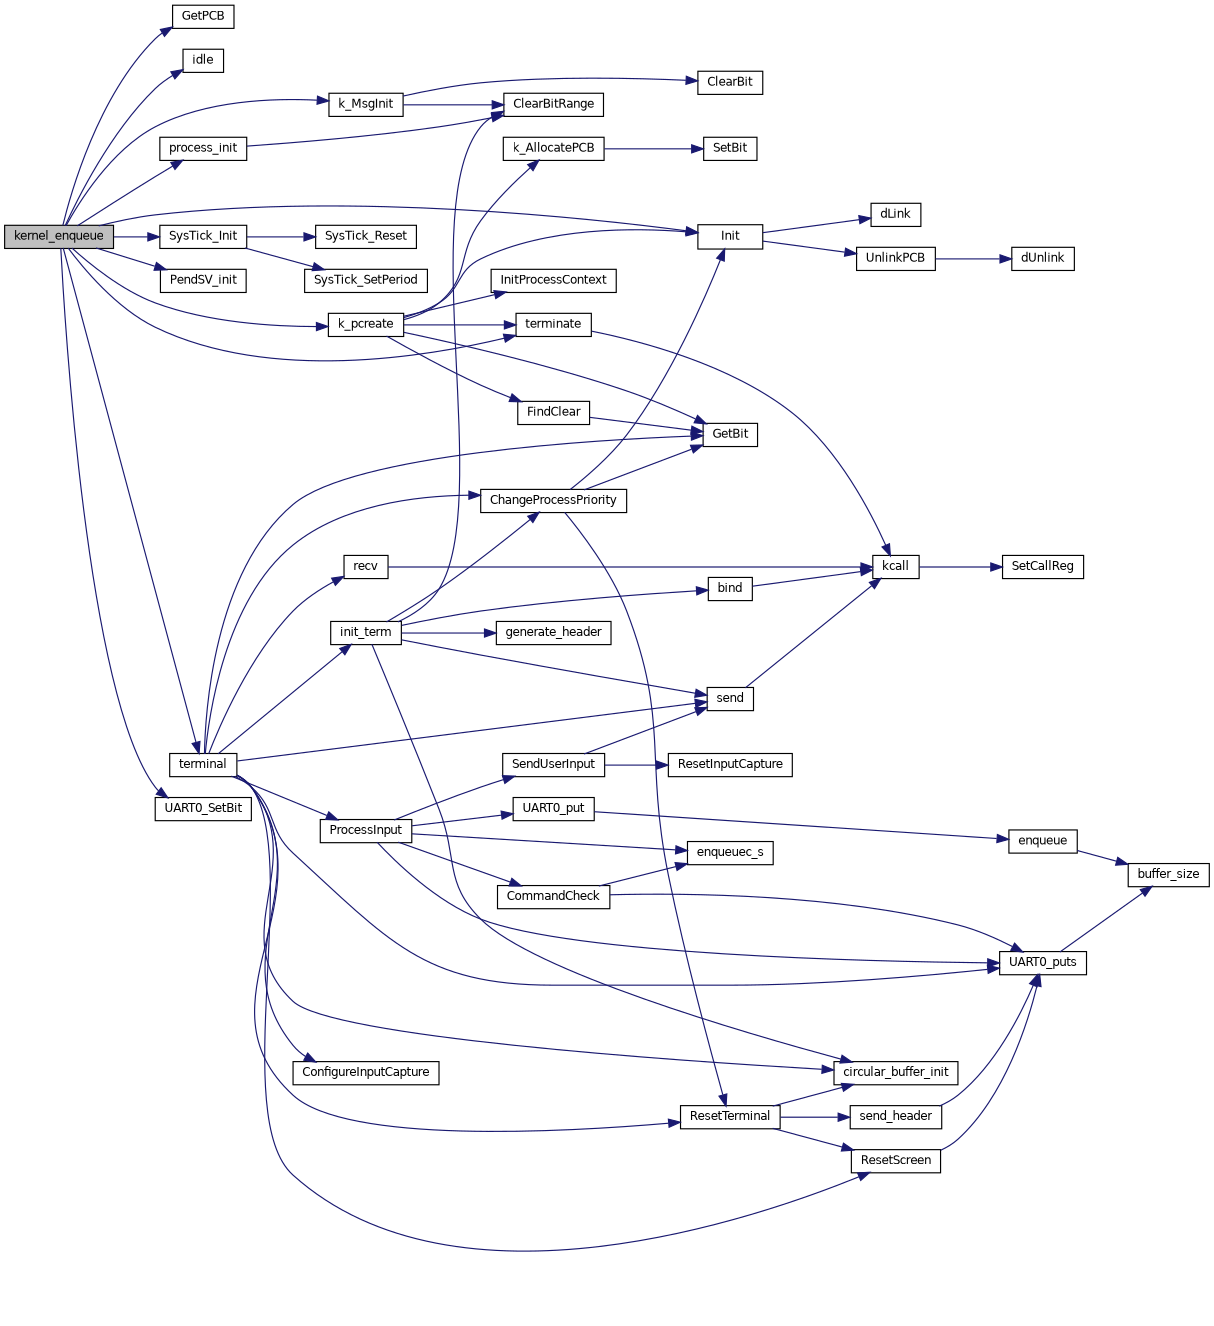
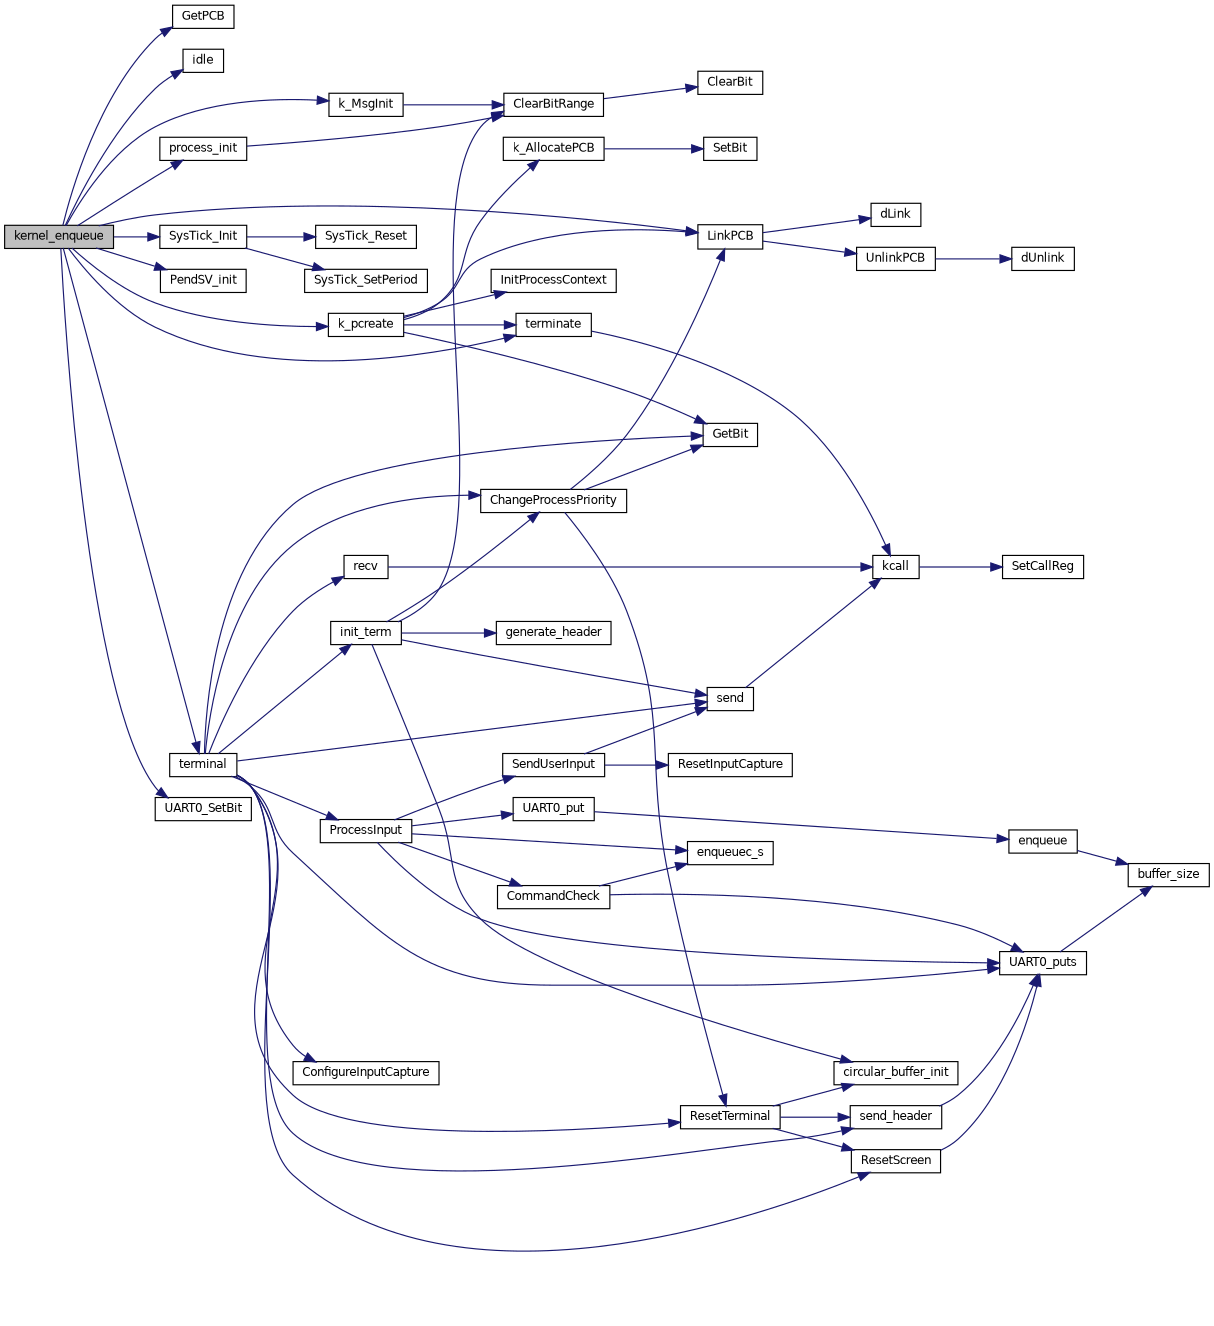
  digraph {
    rankdir=LR
    node [color=black fillcolor=white fontname=Helvetica fontsize=10 shape=record style=filled]
    edge [color=midnightblue fontname=Helvetica fontsize=10 labelfontname=Helvetica labelfontsize=10 style=solid]
    n1 [fillcolor=grey75 fontcolor=black height=0.2 label=kernel_enqueue width=0.4]
    n2 [height=0.2 label=GetPCB width=0.4]
    n3 [height=0.2 label=idle width=0.4]
    n4 [height=0.2 label=k_MsgInit width=0.4]
    n5 [height=0.2 label=k_pcreate width=0.4]
-   n6 [height=0.2 label=Init width=0.4]
+   n6 [height=0.2 label=LinkPCB width=0.4]
    n7 [height=0.2 label=terminate width=0.4]
    n8 [height=0.2 label=PendSV_init width=0.4]
    n9 [height=0.2 label=process_init width=0.4]
    n10 [height=0.2 label=SysTick_Init width=0.4]
    n11 [height=0.2 label=terminal width=0.4]
    n12 [height=0.2 label=UART0_SetBit width=0.4]
    n13 [height=0.2 label=ClearBitRange width=0.4]
-   n14 [height=0.2 label=FindClear width=0.4]
    n15 [height=0.2 label=GetBit width=0.4]
    n16 [height=0.2 label=InitProcessContext width=0.4]
    n17 [height=0.2 label=k_AllocatePCB width=0.4]
    n18 [height=0.2 label=dLink width=0.4]
    n19 [height=0.2 label=UnlinkPCB width=0.4]
    n20 [height=0.2 label=kcall width=0.4]
    n21 [height=0.2 label=SysTick_Reset width=0.4]
    n22 [height=0.2 label=SysTick_SetPeriod width=0.4]
    n23 [height=0.2 label=ChangeProcessPriority width=0.4]
    n24 [height=0.2 label=ConfigureInputCapture width=0.4]
    n25 [height=0.2 label=init_term width=0.4]
    n26 [height=0.2 label=ProcessInput width=0.4]
    n27 [height=0.2 label=UART0_puts width=0.4]
    n28 [height=0.2 label=send width=0.4]
    n29 [height=0.2 label=recv width=0.4]
    n30 [height=0.2 label=ResetScreen width=0.4]
    n31 [height=0.2 label=ResetTerminal width=0.4]
    n32 [height=0.2 label=send_header width=0.4]
    n33 [height=0.2 label=ClearBit width=0.4]
    n34 [height=0.2 label=SetBit width=0.4]
    n35 [height=0.2 label=dUnlink width=0.4]
    n36 [height=0.2 label=SetCallReg width=0.4]
-   n37 [height=0.2 label=bind width=0.4]
    n38 [height=0.2 label=circular_buffer_init width=0.4]
    n39 [height=0.2 label=generate_header width=0.4]
    n40 [height=0.2 label=CommandCheck width=0.4]
    n41 [height=0.2 label=enqueuec_s width=0.4]
    n42 [height=0.2 label=SendUserInput width=0.4]
    n43 [height=0.2 label=UART0_put width=0.4]
    n44 [height=0.2 label=buffer_size width=0.4]
    n45 [height=0.2 label=ResetInputCapture width=0.4]
    n46 [height=0.2 label=enqueue width=0.4]
    n1 -> n2
    n1 -> n3
    n1 -> n4
    n1 -> n5
    n1 -> n6
    n1 -> n7
    n1 -> n8
    n1 -> n9
    n1 -> n10
    n1 -> n11
    n1 -> n12
    n4 -> n13
    n5 -> n6
    n5 -> n7
-   n5 -> n14
    n5 -> n15
    n5 -> n16
    n5 -> n17
    n6 -> n18
    n6 -> n19
    n7 -> n20
    n9 -> n13
    n10 -> n21
    n10 -> n22
    n11 -> n15
    n11 -> n23
    n11 -> n24
    n11 -> n25
    n11 -> n26
    n11 -> n27
    n11 -> n28
    n11 -> n29
    n11 -> n30
    n11 -> n31
-   n11 -> n38
-   n4 -> n33
-   n14 -> n15
+   n11 -> n32
+   n13 -> n33
    n17 -> n34
    n19 -> n35
    n20 -> n36
    n23 -> n6
    n23 -> n15
    n23 -> n31
    n25 -> n13
    n25 -> n23
    n25 -> n28
-   n25 -> n37
    n25 -> n38
    n25 -> n39
    n26 -> n27
    n26 -> n40
    n26 -> n41
    n26 -> n42
    n26 -> n43
    n27 -> n44
    n28 -> n20
    n29 -> n20
    n30 -> n27
    n31 -> n30
    n31 -> n32
    n31 -> n38
    n32 -> n27
-   n37 -> n20
    n40 -> n27
    n40 -> n41
    n42 -> n28
    n42 -> n45
    n43 -> n46
    n46 -> n44
  }
